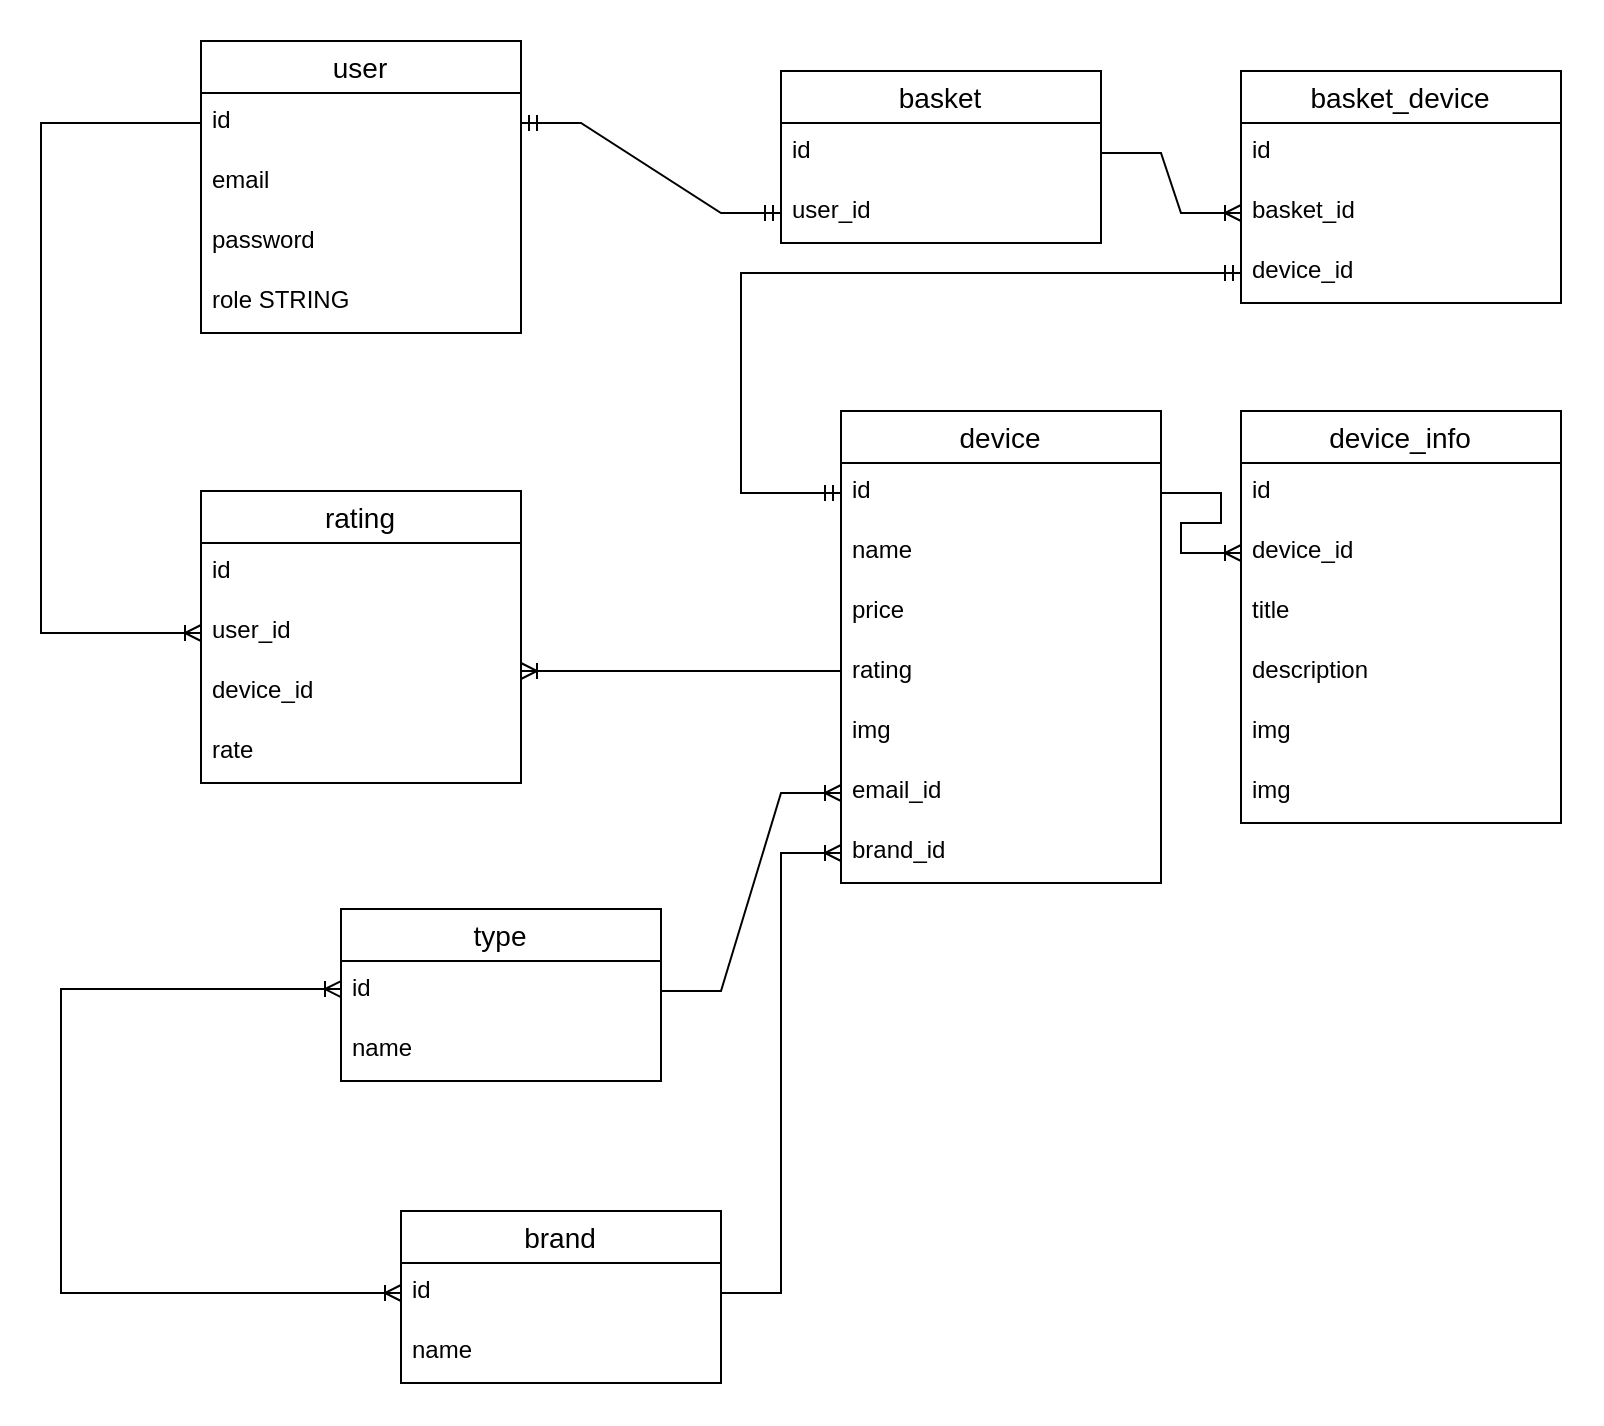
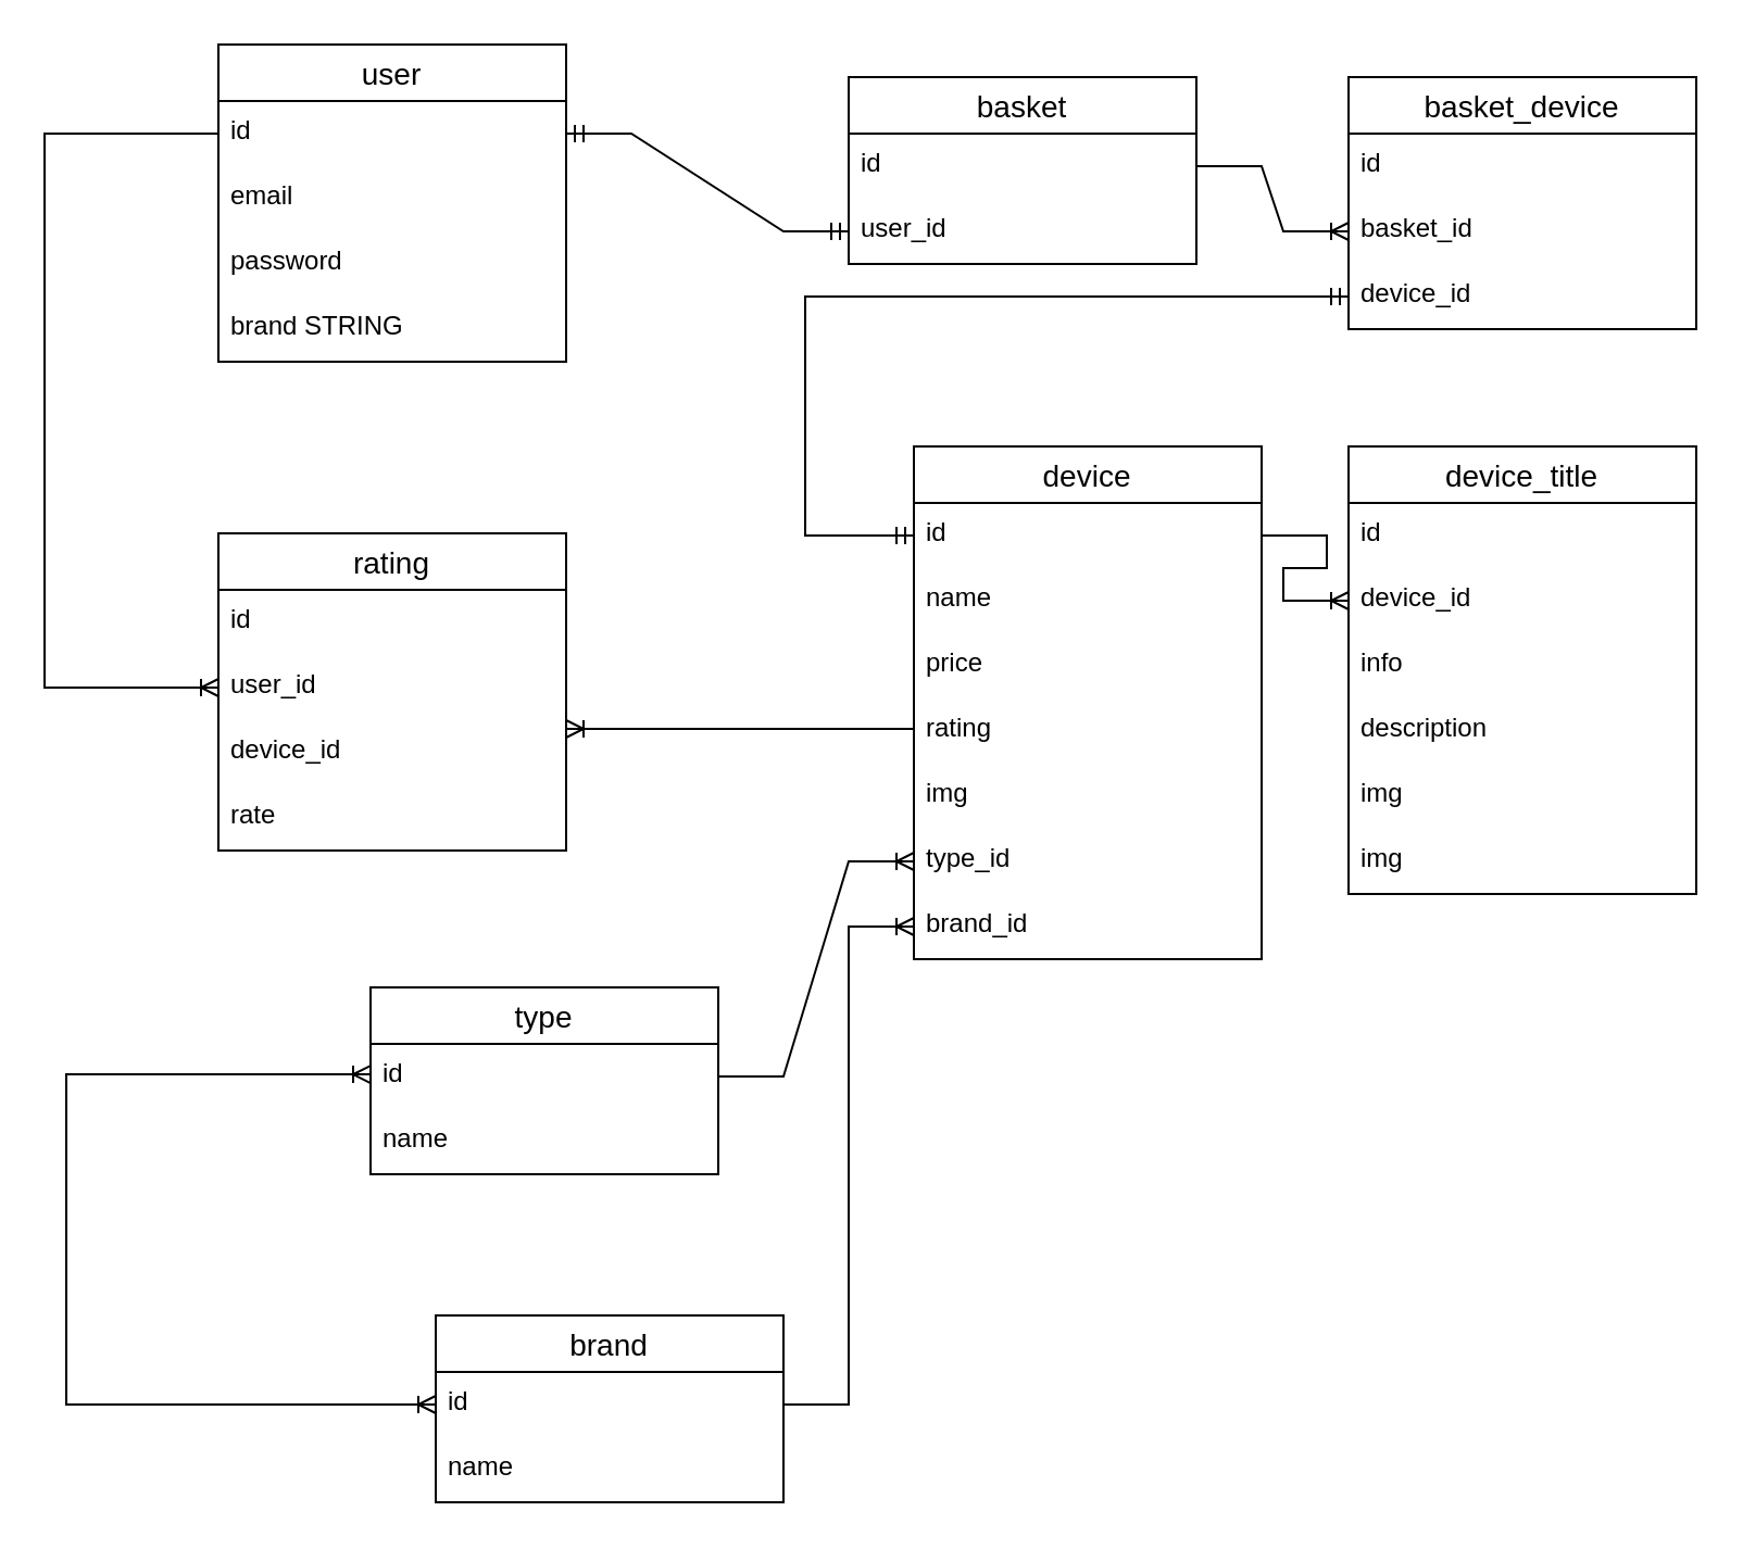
  <mxCell id="0" />
  <mxCell id="1" parent="0" />
  <mxCell id="2" value="user" style="swimlane;fontStyle=0;childLayout=stackLayout;horizontal=1;startSize=26;horizontalStack=0;resizeParent=1;resizeParentMax=0;resizeLast=0;collapsible=1;marginBottom=0;align=center;fontSize=14;" parent="1" vertex="1"><mxGeometry x="100" y="20" width="160" height="146" as="geometry" /></mxCell>
  <mxCell id="3" value="id" style="text;strokeColor=none;fillColor=none;spacingLeft=4;spacingRight=4;overflow=hidden;rotatable=0;points=[[0,0.5],[1,0.5]];portConstraint=eastwest;fontSize=12;whiteSpace=wrap;html=1;" parent="2" vertex="1"><mxGeometry y="26" width="160" height="30" as="geometry" /></mxCell>
  <mxCell id="4" value="email" style="text;strokeColor=none;fillColor=none;spacingLeft=4;spacingRight=4;overflow=hidden;rotatable=0;points=[[0,0.5],[1,0.5]];portConstraint=eastwest;fontSize=12;whiteSpace=wrap;html=1;" parent="2" vertex="1"><mxGeometry y="56" width="160" height="30" as="geometry" /></mxCell>
  <mxCell id="5" value="password" style="text;strokeColor=none;fillColor=none;spacingLeft=4;spacingRight=4;overflow=hidden;rotatable=0;points=[[0,0.5],[1,0.5]];portConstraint=eastwest;fontSize=12;whiteSpace=wrap;html=1;" parent="2" vertex="1"><mxGeometry y="86" width="160" height="30" as="geometry" /></mxCell>
- <mxCell id="6" value="role STRING" style="text;strokeColor=none;fillColor=none;spacingLeft=4;spacingRight=4;overflow=hidden;rotatable=0;points=[[0,0.5],[1,0.5]];portConstraint=eastwest;fontSize=12;whiteSpace=wrap;html=1;" parent="2" vertex="1"><mxGeometry y="116" width="160" height="30" as="geometry" /></mxCell>
+ <mxCell id="6" value="brand STRING" style="text;strokeColor=none;fillColor=none;spacingLeft=4;spacingRight=4;overflow=hidden;rotatable=0;points=[[0,0.5],[1,0.5]];portConstraint=eastwest;fontSize=12;whiteSpace=wrap;html=1;" parent="2" vertex="1"><mxGeometry y="116" width="160" height="30" as="geometry" /></mxCell>
  <mxCell id="7" value="basket" style="swimlane;fontStyle=0;childLayout=stackLayout;horizontal=1;startSize=26;horizontalStack=0;resizeParent=1;resizeParentMax=0;resizeLast=0;collapsible=1;marginBottom=0;align=center;fontSize=14;" parent="1" vertex="1"><mxGeometry x="390" y="35" width="160" height="86" as="geometry" /></mxCell>
  <mxCell id="8" value="id" style="text;strokeColor=none;fillColor=none;spacingLeft=4;spacingRight=4;overflow=hidden;rotatable=0;points=[[0,0.5],[1,0.5]];portConstraint=eastwest;fontSize=12;whiteSpace=wrap;html=1;" parent="7" vertex="1"><mxGeometry y="26" width="160" height="30" as="geometry" /></mxCell>
  <mxCell id="9" value="user_id" style="text;strokeColor=none;fillColor=none;spacingLeft=4;spacingRight=4;overflow=hidden;rotatable=0;points=[[0,0.5],[1,0.5]];portConstraint=eastwest;fontSize=12;whiteSpace=wrap;html=1;" parent="7" vertex="1"><mxGeometry y="56" width="160" height="30" as="geometry" /></mxCell>
  <mxCell id="10" value="" style="edgeStyle=entityRelationEdgeStyle;fontSize=12;html=1;endArrow=ERmandOne;startArrow=ERmandOne;rounded=0;entryX=0;entryY=0.5;entryDx=0;entryDy=0;" parent="1" source="3" target="9" edge="1"><mxGeometry width="100" height="100" relative="1" as="geometry"><mxPoint x="100" y="495" as="sourcePoint" /><mxPoint x="200" y="395" as="targetPoint" /></mxGeometry></mxCell>
  <mxCell id="11" value="device" style="swimlane;fontStyle=0;childLayout=stackLayout;horizontal=1;startSize=26;horizontalStack=0;resizeParent=1;resizeParentMax=0;resizeLast=0;collapsible=1;marginBottom=0;align=center;fontSize=14;" parent="1" vertex="1"><mxGeometry x="420" y="205" width="160" height="236" as="geometry" /></mxCell>
  <mxCell id="12" value="id" style="text;strokeColor=none;fillColor=none;spacingLeft=4;spacingRight=4;overflow=hidden;rotatable=0;points=[[0,0.5],[1,0.5]];portConstraint=eastwest;fontSize=12;whiteSpace=wrap;html=1;" parent="11" vertex="1"><mxGeometry y="26" width="160" height="30" as="geometry" /></mxCell>
  <mxCell id="13" value="name" style="text;strokeColor=none;fillColor=none;spacingLeft=4;spacingRight=4;overflow=hidden;rotatable=0;points=[[0,0.5],[1,0.5]];portConstraint=eastwest;fontSize=12;whiteSpace=wrap;html=1;" parent="11" vertex="1"><mxGeometry y="56" width="160" height="30" as="geometry" /></mxCell>
  <mxCell id="14" value="price" style="text;strokeColor=none;fillColor=none;spacingLeft=4;spacingRight=4;overflow=hidden;rotatable=0;points=[[0,0.5],[1,0.5]];portConstraint=eastwest;fontSize=12;whiteSpace=wrap;html=1;" parent="11" vertex="1"><mxGeometry y="86" width="160" height="30" as="geometry" /></mxCell>
  <mxCell id="15" value="&lt;div&gt;rating&lt;/div&gt;" style="text;strokeColor=none;fillColor=none;spacingLeft=4;spacingRight=4;overflow=hidden;rotatable=0;points=[[0,0.5],[1,0.5]];portConstraint=eastwest;fontSize=12;whiteSpace=wrap;html=1;" parent="11" vertex="1"><mxGeometry y="116" width="160" height="30" as="geometry" /></mxCell>
  <mxCell id="16" value="img" style="text;strokeColor=none;fillColor=none;spacingLeft=4;spacingRight=4;overflow=hidden;rotatable=0;points=[[0,0.5],[1,0.5]];portConstraint=eastwest;fontSize=12;whiteSpace=wrap;html=1;" parent="11" vertex="1"><mxGeometry y="146" width="160" height="30" as="geometry" /></mxCell>
- <mxCell id="17" value="email_id" style="text;strokeColor=none;fillColor=none;spacingLeft=4;spacingRight=4;overflow=hidden;rotatable=0;points=[[0,0.5],[1,0.5]];portConstraint=eastwest;fontSize=12;whiteSpace=wrap;html=1;" parent="11" vertex="1"><mxGeometry y="176" width="160" height="30" as="geometry" /></mxCell>
+ <mxCell id="17" value="type_id" style="text;strokeColor=none;fillColor=none;spacingLeft=4;spacingRight=4;overflow=hidden;rotatable=0;points=[[0,0.5],[1,0.5]];portConstraint=eastwest;fontSize=12;whiteSpace=wrap;html=1;" parent="11" vertex="1"><mxGeometry y="176" width="160" height="30" as="geometry" /></mxCell>
  <mxCell id="18" value="brand_id" style="text;strokeColor=none;fillColor=none;spacingLeft=4;spacingRight=4;overflow=hidden;rotatable=0;points=[[0,0.5],[1,0.5]];portConstraint=eastwest;fontSize=12;whiteSpace=wrap;html=1;" parent="11" vertex="1"><mxGeometry y="206" width="160" height="30" as="geometry" /></mxCell>
- <mxCell id="19" value="device_info" style="swimlane;fontStyle=0;childLayout=stackLayout;horizontal=1;startSize=26;horizontalStack=0;resizeParent=1;resizeParentMax=0;resizeLast=0;collapsible=1;marginBottom=0;align=center;fontSize=14;" parent="1" vertex="1"><mxGeometry x="620" y="205" width="160" height="206" as="geometry" /></mxCell>
+ <mxCell id="19" value="device_title" style="swimlane;fontStyle=0;childLayout=stackLayout;horizontal=1;startSize=26;horizontalStack=0;resizeParent=1;resizeParentMax=0;resizeLast=0;collapsible=1;marginBottom=0;align=center;fontSize=14;" parent="1" vertex="1"><mxGeometry x="620" y="205" width="160" height="206" as="geometry" /></mxCell>
  <mxCell id="20" value="id" style="text;strokeColor=none;fillColor=none;spacingLeft=4;spacingRight=4;overflow=hidden;rotatable=0;points=[[0,0.5],[1,0.5]];portConstraint=eastwest;fontSize=12;whiteSpace=wrap;html=1;" parent="19" vertex="1"><mxGeometry y="26" width="160" height="30" as="geometry" /></mxCell>
  <mxCell id="21" value="device_id" style="text;strokeColor=none;fillColor=none;spacingLeft=4;spacingRight=4;overflow=hidden;rotatable=0;points=[[0,0.5],[1,0.5]];portConstraint=eastwest;fontSize=12;whiteSpace=wrap;html=1;" parent="19" vertex="1"><mxGeometry y="56" width="160" height="30" as="geometry" /></mxCell>
- <mxCell id="22" value="title" style="text;strokeColor=none;fillColor=none;spacingLeft=4;spacingRight=4;overflow=hidden;rotatable=0;points=[[0,0.5],[1,0.5]];portConstraint=eastwest;fontSize=12;whiteSpace=wrap;html=1;" parent="19" vertex="1"><mxGeometry y="86" width="160" height="30" as="geometry" /></mxCell>
+ <mxCell id="22" value="info" style="text;strokeColor=none;fillColor=none;spacingLeft=4;spacingRight=4;overflow=hidden;rotatable=0;points=[[0,0.5],[1,0.5]];portConstraint=eastwest;fontSize=12;whiteSpace=wrap;html=1;" parent="19" vertex="1"><mxGeometry y="86" width="160" height="30" as="geometry" /></mxCell>
  <mxCell id="23" value="description" style="text;strokeColor=none;fillColor=none;spacingLeft=4;spacingRight=4;overflow=hidden;rotatable=0;points=[[0,0.5],[1,0.5]];portConstraint=eastwest;fontSize=12;whiteSpace=wrap;html=1;" parent="19" vertex="1"><mxGeometry y="116" width="160" height="30" as="geometry" /></mxCell>
  <mxCell id="24" value="img" style="text;strokeColor=none;fillColor=none;spacingLeft=4;spacingRight=4;overflow=hidden;rotatable=0;points=[[0,0.5],[1,0.5]];portConstraint=eastwest;fontSize=12;whiteSpace=wrap;html=1;" parent="19" vertex="1"><mxGeometry y="146" width="160" height="30" as="geometry" /></mxCell>
  <mxCell id="25" value="img" style="text;strokeColor=none;fillColor=none;spacingLeft=4;spacingRight=4;overflow=hidden;rotatable=0;points=[[0,0.5],[1,0.5]];portConstraint=eastwest;fontSize=12;whiteSpace=wrap;html=1;" parent="19" vertex="1"><mxGeometry y="176" width="160" height="30" as="geometry" /></mxCell>
  <mxCell id="26" value="type" style="swimlane;fontStyle=0;childLayout=stackLayout;horizontal=1;startSize=26;horizontalStack=0;resizeParent=1;resizeParentMax=0;resizeLast=0;collapsible=1;marginBottom=0;align=center;fontSize=14;" parent="1" vertex="1"><mxGeometry x="170" y="454" width="160" height="86" as="geometry" /></mxCell>
  <mxCell id="27" value="id" style="text;strokeColor=none;fillColor=none;spacingLeft=4;spacingRight=4;overflow=hidden;rotatable=0;points=[[0,0.5],[1,0.5]];portConstraint=eastwest;fontSize=12;whiteSpace=wrap;html=1;" parent="26" vertex="1"><mxGeometry y="26" width="160" height="30" as="geometry" /></mxCell>
  <mxCell id="28" value="name" style="text;strokeColor=none;fillColor=none;spacingLeft=4;spacingRight=4;overflow=hidden;rotatable=0;points=[[0,0.5],[1,0.5]];portConstraint=eastwest;fontSize=12;whiteSpace=wrap;html=1;" parent="26" vertex="1"><mxGeometry y="56" width="160" height="30" as="geometry" /></mxCell>
  <mxCell id="29" value="brand" style="swimlane;fontStyle=0;childLayout=stackLayout;horizontal=1;startSize=26;horizontalStack=0;resizeParent=1;resizeParentMax=0;resizeLast=0;collapsible=1;marginBottom=0;align=center;fontSize=14;" parent="1" vertex="1"><mxGeometry x="200" y="605" width="160" height="86" as="geometry" /></mxCell>
  <mxCell id="30" value="id" style="text;strokeColor=none;fillColor=none;spacingLeft=4;spacingRight=4;overflow=hidden;rotatable=0;points=[[0,0.5],[1,0.5]];portConstraint=eastwest;fontSize=12;whiteSpace=wrap;html=1;" parent="29" vertex="1"><mxGeometry y="26" width="160" height="30" as="geometry" /></mxCell>
  <mxCell id="31" value="name" style="text;strokeColor=none;fillColor=none;spacingLeft=4;spacingRight=4;overflow=hidden;rotatable=0;points=[[0,0.5],[1,0.5]];portConstraint=eastwest;fontSize=12;whiteSpace=wrap;html=1;" parent="29" vertex="1"><mxGeometry y="56" width="160" height="30" as="geometry" /></mxCell>
  <mxCell id="32" value="" style="edgeStyle=entityRelationEdgeStyle;fontSize=12;html=1;endArrow=ERoneToMany;rounded=0;exitX=1;exitY=0.5;exitDx=0;exitDy=0;entryX=0;entryY=0.5;entryDx=0;entryDy=0;" parent="1" source="27" target="17" edge="1"><mxGeometry width="100" height="100" relative="1" as="geometry"><mxPoint x="260" y="515" as="sourcePoint" /><mxPoint x="360" y="415" as="targetPoint" /></mxGeometry></mxCell>
  <mxCell id="33" value="" style="edgeStyle=entityRelationEdgeStyle;fontSize=12;html=1;endArrow=ERoneToMany;rounded=0;exitX=1;exitY=0.5;exitDx=0;exitDy=0;entryX=0;entryY=0.5;entryDx=0;entryDy=0;" parent="1" source="30" target="18" edge="1"><mxGeometry width="100" height="100" relative="1" as="geometry"><mxPoint x="180" y="705" as="sourcePoint" /><mxPoint x="280" y="605" as="targetPoint" /></mxGeometry></mxCell>
  <mxCell id="34" value="" style="edgeStyle=elbowEdgeStyle;fontSize=12;html=1;endArrow=ERoneToMany;startArrow=ERoneToMany;rounded=0;entryX=0;entryY=0.5;entryDx=0;entryDy=0;exitX=0;exitY=0.467;exitDx=0;exitDy=0;exitPerimeter=0;elbow=vertical;" parent="1" source="27" target="30" edge="1"><mxGeometry width="100" height="100" relative="1" as="geometry"><mxPoint x="50" y="275" as="sourcePoint" /><mxPoint x="110" y="615" as="targetPoint" /><Array as="points"><mxPoint x="30" y="325" /></Array></mxGeometry></mxCell>
  <mxCell id="35" value="" style="edgeStyle=entityRelationEdgeStyle;fontSize=12;html=1;endArrow=ERoneToMany;rounded=0;entryX=0;entryY=0.5;entryDx=0;entryDy=0;exitX=1;exitY=0.5;exitDx=0;exitDy=0;" parent="1" source="12" target="21" edge="1"><mxGeometry width="100" height="100" relative="1" as="geometry"><mxPoint x="490" y="525" as="sourcePoint" /><mxPoint x="590" y="425" as="targetPoint" /></mxGeometry></mxCell>
  <mxCell id="36" value="basket_device" style="swimlane;fontStyle=0;childLayout=stackLayout;horizontal=1;startSize=26;horizontalStack=0;resizeParent=1;resizeParentMax=0;resizeLast=0;collapsible=1;marginBottom=0;align=center;fontSize=14;" parent="1" vertex="1"><mxGeometry x="620" y="35" width="160" height="116" as="geometry" /></mxCell>
  <mxCell id="37" value="id" style="text;strokeColor=none;fillColor=none;spacingLeft=4;spacingRight=4;overflow=hidden;rotatable=0;points=[[0,0.5],[1,0.5]];portConstraint=eastwest;fontSize=12;whiteSpace=wrap;html=1;" parent="36" vertex="1"><mxGeometry y="26" width="160" height="30" as="geometry" /></mxCell>
  <mxCell id="38" value="basket_id" style="text;strokeColor=none;fillColor=none;spacingLeft=4;spacingRight=4;overflow=hidden;rotatable=0;points=[[0,0.5],[1,0.5]];portConstraint=eastwest;fontSize=12;whiteSpace=wrap;html=1;" parent="36" vertex="1"><mxGeometry y="56" width="160" height="30" as="geometry" /></mxCell>
  <mxCell id="39" value="device_id" style="text;strokeColor=none;fillColor=none;spacingLeft=4;spacingRight=4;overflow=hidden;rotatable=0;points=[[0,0.5],[1,0.5]];portConstraint=eastwest;fontSize=12;whiteSpace=wrap;html=1;" parent="36" vertex="1"><mxGeometry y="86" width="160" height="30" as="geometry" /></mxCell>
  <mxCell id="40" value="" style="edgeStyle=entityRelationEdgeStyle;fontSize=12;html=1;endArrow=ERoneToMany;rounded=0;entryX=0;entryY=0.5;entryDx=0;entryDy=0;" parent="1" source="8" target="38" edge="1"><mxGeometry width="100" height="100" relative="1" as="geometry"><mxPoint x="210" y="365" as="sourcePoint" /><mxPoint x="310" y="265" as="targetPoint" /></mxGeometry></mxCell>
  <mxCell id="41" value="" style="edgeStyle=elbowEdgeStyle;fontSize=12;html=1;endArrow=ERmandOne;startArrow=ERmandOne;rounded=0;entryX=0;entryY=0.5;entryDx=0;entryDy=0;exitX=0;exitY=0.5;exitDx=0;exitDy=0;" parent="1" source="12" target="39" edge="1"><mxGeometry width="100" height="100" relative="1" as="geometry"><mxPoint x="240" y="335" as="sourcePoint" /><mxPoint x="340" y="235" as="targetPoint" /><Array as="points"><mxPoint x="370" y="185" /></Array></mxGeometry></mxCell>
  <mxCell id="42" value="rating" style="swimlane;fontStyle=0;childLayout=stackLayout;horizontal=1;startSize=26;horizontalStack=0;resizeParent=1;resizeParentMax=0;resizeLast=0;collapsible=1;marginBottom=0;align=center;fontSize=14;" parent="1" vertex="1"><mxGeometry x="100" y="245" width="160" height="146" as="geometry" /></mxCell>
  <mxCell id="43" value="id" style="text;strokeColor=none;fillColor=none;spacingLeft=4;spacingRight=4;overflow=hidden;rotatable=0;points=[[0,0.5],[1,0.5]];portConstraint=eastwest;fontSize=12;whiteSpace=wrap;html=1;" parent="42" vertex="1"><mxGeometry y="26" width="160" height="30" as="geometry" /></mxCell>
  <mxCell id="44" value="user_id" style="text;strokeColor=none;fillColor=none;spacingLeft=4;spacingRight=4;overflow=hidden;rotatable=0;points=[[0,0.5],[1,0.5]];portConstraint=eastwest;fontSize=12;whiteSpace=wrap;html=1;" parent="42" vertex="1"><mxGeometry y="56" width="160" height="30" as="geometry" /></mxCell>
  <mxCell id="45" value="device_id" style="text;strokeColor=none;fillColor=none;spacingLeft=4;spacingRight=4;overflow=hidden;rotatable=0;points=[[0,0.5],[1,0.5]];portConstraint=eastwest;fontSize=12;whiteSpace=wrap;html=1;" parent="42" vertex="1"><mxGeometry y="86" width="160" height="30" as="geometry" /></mxCell>
  <mxCell id="46" value="rate" style="text;strokeColor=none;fillColor=none;spacingLeft=4;spacingRight=4;overflow=hidden;rotatable=0;points=[[0,0.5],[1,0.5]];portConstraint=eastwest;fontSize=12;whiteSpace=wrap;html=1;" parent="42" vertex="1"><mxGeometry y="116" width="160" height="30" as="geometry" /></mxCell>
  <mxCell id="47" value="" style="edgeStyle=elbowEdgeStyle;fontSize=12;html=1;endArrow=ERoneToMany;rounded=0;entryX=0;entryY=0.5;entryDx=0;entryDy=0;exitX=0;exitY=0.5;exitDx=0;exitDy=0;" parent="1" source="3" target="44" edge="1"><mxGeometry width="100" height="100" relative="1" as="geometry"><mxPoint x="490" y="435" as="sourcePoint" /><mxPoint x="590" y="335" as="targetPoint" /><Array as="points"><mxPoint x="20" y="185" /></Array></mxGeometry></mxCell>
  <mxCell id="48" value="" style="edgeStyle=elbowEdgeStyle;fontSize=12;html=1;endArrow=ERoneToMany;rounded=0;elbow=vertical;" parent="1" target="45" edge="1"><mxGeometry width="100" height="100" relative="1" as="geometry"><mxPoint x="420" y="335" as="sourcePoint" /><mxPoint x="330" y="305" as="targetPoint" /></mxGeometry></mxCell>
